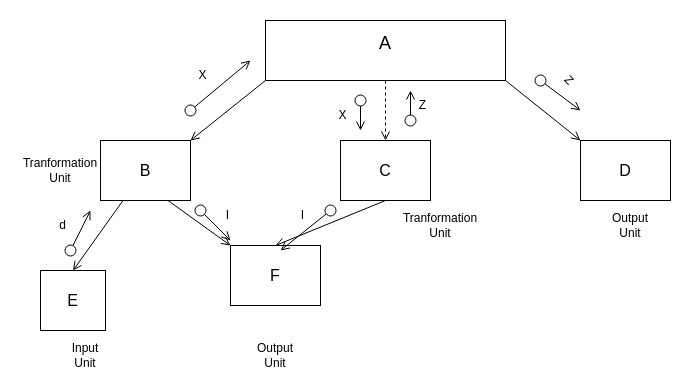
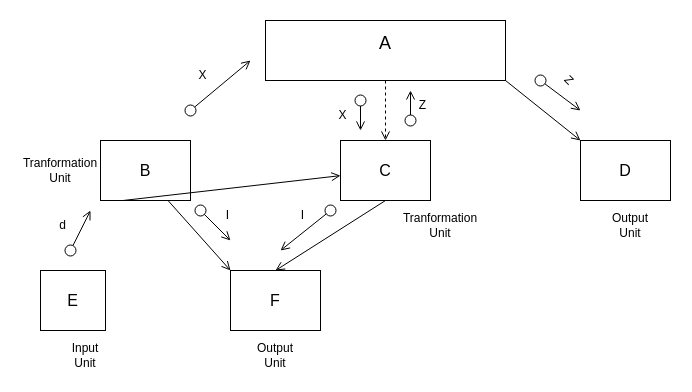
  <mxCell id="0" />
  <mxCell id="1" parent="0" />
  <mxCell id="2" value="&lt;span style=&quot;font-size: 18px;&quot;&gt;A&lt;/span&gt;&lt;br&gt;&lt;div&gt;&lt;br&gt;&lt;/div&gt;" style="rounded=0;whiteSpace=wrap;html=1;fillColor=none;" vertex="1" parent="1"><mxGeometry x="265" y="20" width="240" height="60" as="geometry" /></mxCell>
  <mxCell id="3" value="&lt;font style=&quot;font-size: 16px;&quot;&gt;D&lt;/font&gt;" style="rounded=0;whiteSpace=wrap;html=1;fillColor=none;" vertex="1" parent="1"><mxGeometry x="580" y="140" width="90" height="60" as="geometry" /></mxCell>
  <mxCell id="4" value="&lt;font style=&quot;font-size: 16px;&quot;&gt;C&lt;/font&gt;" style="rounded=0;whiteSpace=wrap;html=1;fillColor=none;" vertex="1" parent="1"><mxGeometry x="340" y="140" width="90" height="60" as="geometry" /></mxCell>
  <mxCell id="5" value="&lt;font style=&quot;font-size: 16px;&quot;&gt;B&lt;/font&gt;" style="rounded=0;whiteSpace=wrap;html=1;fillColor=none;" vertex="1" parent="1"><mxGeometry x="100" y="140" width="90" height="60" as="geometry" /></mxCell>
- <mxCell id="6" value="&lt;font style=&quot;font-size: 16px;&quot;&gt;F&lt;/font&gt;" style="rounded=0;whiteSpace=wrap;html=1;fillColor=none;" vertex="1" parent="1"><mxGeometry x="230" y="245" width="90" height="60" as="geometry" /></mxCell>
+ <mxCell id="6" value="&lt;font style=&quot;font-size: 16px;&quot;&gt;F&lt;/font&gt;" style="rounded=0;whiteSpace=wrap;html=1;fillColor=none;" vertex="1" parent="1"><mxGeometry x="230" y="270" width="90" height="60" as="geometry" /></mxCell>
  <mxCell id="7" value="&lt;font style=&quot;font-size: 16px;&quot;&gt;E&lt;/font&gt;" style="rounded=0;whiteSpace=wrap;html=1;fillColor=none;" vertex="1" parent="1"><mxGeometry x="40" y="270" width="65" height="60" as="geometry" /></mxCell>
  <mxCell id="8" value="" style="endArrow=open;endSize=7;html=1;rounded=0;exitX=0.5;exitY=1;exitDx=0;exitDy=0;entryX=0.5;entryY=0;entryDx=0;entryDy=0;dashed=1;" edge="1" parent="1" source="2" target="4"><mxGeometry width="160" relative="1" as="geometry"><mxPoint x="460" y="240" as="sourcePoint" /><mxPoint x="610" y="240" as="targetPoint" /></mxGeometry></mxCell>
  <mxCell id="9" value="" style="endArrow=open;endSize=7;html=1;rounded=0;exitX=1;exitY=1;exitDx=0;exitDy=0;entryX=0;entryY=0;entryDx=0;entryDy=0;" edge="1" parent="1" source="2" target="3"><mxGeometry width="160" relative="1" as="geometry"><mxPoint x="470" y="250" as="sourcePoint" /><mxPoint x="620" y="250" as="targetPoint" /></mxGeometry></mxCell>
- <mxCell id="10" value="" style="endArrow=open;endSize=7;html=1;rounded=0;exitX=0;exitY=1;exitDx=0;exitDy=0;entryX=1;entryY=0;entryDx=0;entryDy=0;" edge="1" parent="1" source="2" target="5"><mxGeometry width="160" relative="1" as="geometry"><mxPoint x="480" y="260" as="sourcePoint" /><mxPoint x="630" y="260" as="targetPoint" /></mxGeometry></mxCell>
  <mxCell id="11" value="" style="endArrow=open;endSize=7;html=1;rounded=0;exitX=0.5;exitY=1;exitDx=0;exitDy=0;entryX=0.5;entryY=0;entryDx=0;entryDy=0;" edge="1" parent="1" source="4" target="6"><mxGeometry width="160" relative="1" as="geometry"><mxPoint x="490" y="270" as="sourcePoint" /><mxPoint x="640" y="270" as="targetPoint" /></mxGeometry></mxCell>
  <mxCell id="12" value="" style="endArrow=open;endSize=7;html=1;rounded=0;exitX=0.75;exitY=1;exitDx=0;exitDy=0;entryX=0;entryY=0;entryDx=0;entryDy=0;" edge="1" parent="1" source="5" target="6"><mxGeometry width="160" relative="1" as="geometry"><mxPoint x="500" y="280" as="sourcePoint" /><mxPoint x="650" y="280" as="targetPoint" /></mxGeometry></mxCell>
- <mxCell id="13" value="" style="endArrow=open;endSize=7;html=1;rounded=0;exitX=0.25;exitY=1;exitDx=0;exitDy=0;entryX=0.5;entryY=0;entryDx=0;entryDy=0;" edge="1" parent="1" source="5" target="7"><mxGeometry width="160" relative="1" as="geometry"><mxPoint x="510" y="290" as="sourcePoint" /><mxPoint x="150" y="250" as="targetPoint" /></mxGeometry></mxCell>
+ <mxCell id="13" value="" style="endArrow=open;endSize=7;html=1;rounded=0;exitX=0.25;exitY=1;exitDx=0;exitDy=0;" edge="1" parent="1" source="5" target="4"><mxGeometry width="160" relative="1" as="geometry"><mxPoint x="510" y="290" as="sourcePoint" /><mxPoint x="150" y="250" as="targetPoint" /></mxGeometry></mxCell>
  <mxCell id="14" value="" style="html=1;verticalAlign=bottom;startArrow=oval;startFill=0;endArrow=open;startSize=11;endSize=7;curved=0;rounded=0;targetPerimeterSpacing=15;sourcePerimeterSpacing=19;jumpStyle=none;" edge="1" parent="1"><mxGeometry width="80" relative="1" as="geometry"><mxPoint x="190" y="110" as="sourcePoint" /><mxPoint x="250" y="60" as="targetPoint" /></mxGeometry></mxCell>
  <mxCell id="15" value="" style="html=1;verticalAlign=bottom;startArrow=oval;startFill=0;endArrow=open;startSize=11;endSize=7;curved=0;rounded=0;targetPerimeterSpacing=15;sourcePerimeterSpacing=19;jumpStyle=none;" edge="1" parent="1"><mxGeometry width="80" relative="1" as="geometry"><mxPoint x="70" y="250" as="sourcePoint" /><mxPoint x="90" y="210" as="targetPoint" /></mxGeometry></mxCell>
  <mxCell id="16" value="" style="html=1;verticalAlign=bottom;startArrow=oval;startFill=0;endArrow=open;startSize=11;endSize=7;curved=0;rounded=0;targetPerimeterSpacing=15;sourcePerimeterSpacing=19;jumpStyle=none;" edge="1" parent="1"><mxGeometry width="80" relative="1" as="geometry"><mxPoint x="200" y="210" as="sourcePoint" /><mxPoint x="230" y="240" as="targetPoint" /></mxGeometry></mxCell>
  <mxCell id="17" value="" style="html=1;verticalAlign=bottom;startArrow=oval;startFill=0;endArrow=open;startSize=11;endSize=7;curved=0;rounded=0;targetPerimeterSpacing=15;sourcePerimeterSpacing=19;jumpStyle=none;" edge="1" parent="1"><mxGeometry width="80" relative="1" as="geometry"><mxPoint x="330" y="210" as="sourcePoint" /><mxPoint x="280" y="250" as="targetPoint" /></mxGeometry></mxCell>
  <mxCell id="18" value="" style="html=1;verticalAlign=bottom;startArrow=oval;startFill=0;endArrow=open;startSize=11;endSize=7;curved=0;rounded=0;targetPerimeterSpacing=15;sourcePerimeterSpacing=19;jumpStyle=none;" edge="1" parent="1"><mxGeometry width="80" relative="1" as="geometry"><mxPoint x="540" y="80" as="sourcePoint" /><mxPoint x="580" y="110" as="targetPoint" /></mxGeometry></mxCell>
  <mxCell id="19" value="" style="html=1;verticalAlign=bottom;startArrow=oval;startFill=0;endArrow=open;startSize=11;endSize=7;curved=0;rounded=0;targetPerimeterSpacing=15;sourcePerimeterSpacing=19;jumpStyle=none;" edge="1" parent="1"><mxGeometry width="80" relative="1" as="geometry"><mxPoint x="410" y="120" as="sourcePoint" /><mxPoint x="410" y="90" as="targetPoint" /></mxGeometry></mxCell>
  <mxCell id="20" value="" style="html=1;verticalAlign=bottom;startArrow=oval;startFill=0;endArrow=open;startSize=11;endSize=7;curved=0;rounded=0;targetPerimeterSpacing=15;sourcePerimeterSpacing=19;jumpStyle=none;" edge="1" parent="1"><mxGeometry width="80" relative="1" as="geometry"><mxPoint x="360" y="100" as="sourcePoint" /><mxPoint x="360" y="130" as="targetPoint" /></mxGeometry></mxCell>
  <mxCell id="21" value="Z" style="text;html=1;align=center;verticalAlign=middle;whiteSpace=wrap;rounded=0;rotation=45;" vertex="1" parent="1"><mxGeometry x="550" y="70" width="37.9" height="20" as="geometry" /></mxCell>
  <mxCell id="22" value="Z" style="text;html=1;align=center;verticalAlign=middle;whiteSpace=wrap;rounded=0;" vertex="1" parent="1"><mxGeometry x="410" y="90" width="25" height="30" as="geometry" /></mxCell>
  <mxCell id="23" value="X" style="text;html=1;align=center;verticalAlign=middle;whiteSpace=wrap;rounded=0;" vertex="1" parent="1"><mxGeometry x="330" y="100" width="25" height="30" as="geometry" /></mxCell>
  <mxCell id="24" value="d" style="text;html=1;align=center;verticalAlign=middle;whiteSpace=wrap;rounded=0;" vertex="1" parent="1"><mxGeometry x="50" y="210" width="25" height="30" as="geometry" /></mxCell>
  <mxCell id="25" value="X" style="text;html=1;align=center;verticalAlign=middle;whiteSpace=wrap;rounded=0;" vertex="1" parent="1"><mxGeometry x="190" y="60" width="25" height="30" as="geometry" /></mxCell>
  <mxCell id="26" value="I" style="text;html=1;align=center;verticalAlign=middle;whiteSpace=wrap;rounded=0;" vertex="1" parent="1"><mxGeometry x="290" y="200" width="25" height="30" as="geometry" /></mxCell>
  <mxCell id="27" value="I" style="text;html=1;align=center;verticalAlign=middle;whiteSpace=wrap;rounded=0;" vertex="1" parent="1"><mxGeometry x="215" y="200" width="25" height="30" as="geometry" /></mxCell>
  <mxCell id="28" value="Output&lt;div&gt;U&lt;span style=&quot;color: rgba(0, 0, 0, 0); font-family: monospace; font-size: 0px; text-align: start; text-wrap: nowrap; background-color: initial;&quot;&gt;%3CmxGraphModel%3E%3Croot%3E%3CmxCell%20id%3D%220%22%2F%3E%3CmxCell%20id%3D%221%22%20parent%3D%220%22%2F%3E%3CmxCell%20id%3D%222%22%20value%3D%22I%22%20style%3D%22text%3Bhtml%3D1%3Balign%3Dcenter%3BverticalAlign%3Dmiddle%3BwhiteSpace%3Dwrap%3Brounded%3D0%3B%22%20vertex%3D%221%22%20parent%3D%221%22%3E%3CmxGeometry%20x%3D%22270%22%20y%3D%22260%22%20width%3D%2225%22%20height%3D%2230%22%20as%3D%22geometry%22%2F%3E%3C%2FmxCell%3E%3C%2Froot%3E%3C%2FmxGraphModel%3E&lt;/span&gt;&lt;span style=&quot;color: rgba(0, 0, 0, 0); font-family: monospace; font-size: 0px; text-align: start; text-wrap: nowrap; background-color: initial;&quot;&gt;%3CmxGraphModel%3E%3Croot%3E%3CmxCell%20id%3D%220%22%2F%3E%3CmxCell%20id%3D%221%22%20parent%3D%220%22%2F%3E%3CmxCell%20id%3D%222%22%20value%3D%22I%22%20style%3D%22text%3Bhtml%3D1%3Balign%3Dcenter%3BverticalAlign%3Dmiddle%3BwhiteSpace%3Dwrap%3Brounded%3D0%3B%22%20vertex%3D%221%22%20parent%3D%221%22%3E%3CmxGeometry%20x%3D%22270%22%20y%3D%22260%22%20width%3D%2225%22%20height%3D%2230%22%20as%3D%22geometry%22%2F%3E%3C%2FmxCell%3E%3C%2Froot%3E%3C%2FmxGraphModel%3E&lt;/span&gt;&lt;span style=&quot;background-color: initial;&quot;&gt;nit&lt;/span&gt;&lt;/div&gt;" style="text;html=1;align=center;verticalAlign=middle;whiteSpace=wrap;rounded=0;" vertex="1" parent="1"><mxGeometry x="600" y="210" width="60" height="30" as="geometry" /></mxCell>
  <mxCell id="29" value="Output&lt;div&gt;U&lt;span style=&quot;color: rgba(0, 0, 0, 0); font-family: monospace; font-size: 0px; text-align: start; text-wrap: nowrap; background-color: initial;&quot;&gt;%3CmxGraphModel%3E%3Croot%3E%3CmxCell%20id%3D%220%22%2F%3E%3CmxCell%20id%3D%221%22%20parent%3D%220%22%2F%3E%3CmxCell%20id%3D%222%22%20value%3D%22I%22%20style%3D%22text%3Bhtml%3D1%3Balign%3Dcenter%3BverticalAlign%3Dmiddle%3BwhiteSpace%3Dwrap%3Brounded%3D0%3B%22%20vertex%3D%221%22%20parent%3D%221%22%3E%3CmxGeometry%20x%3D%22270%22%20y%3D%22260%22%20width%3D%2225%22%20height%3D%2230%22%20as%3D%22geometry%22%2F%3E%3C%2FmxCell%3E%3C%2Froot%3E%3C%2FmxGraphModel%3E&lt;/span&gt;&lt;span style=&quot;color: rgba(0, 0, 0, 0); font-family: monospace; font-size: 0px; text-align: start; text-wrap: nowrap; background-color: initial;&quot;&gt;%3CmxGraphModel%3E%3Croot%3E%3CmxCell%20id%3D%220%22%2F%3E%3CmxCell%20id%3D%221%22%20parent%3D%220%22%2F%3E%3CmxCell%20id%3D%222%22%20value%3D%22I%22%20style%3D%22text%3Bhtml%3D1%3Balign%3Dcenter%3BverticalAlign%3Dmiddle%3BwhiteSpace%3Dwrap%3Brounded%3D0%3B%22%20vertex%3D%221%22%20parent%3D%221%22%3E%3CmxGeometry%20x%3D%22270%22%20y%3D%22260%22%20width%3D%2225%22%20height%3D%2230%22%20as%3D%22geometry%22%2F%3E%3C%2FmxCell%3E%3C%2Froot%3E%3C%2FmxGraphModel%3E&lt;/span&gt;&lt;span style=&quot;background-color: initial;&quot;&gt;nit&lt;/span&gt;&lt;/div&gt;" style="text;html=1;align=center;verticalAlign=middle;whiteSpace=wrap;rounded=0;" vertex="1" parent="1"><mxGeometry x="245" y="340" width="60" height="30" as="geometry" /></mxCell>
  <mxCell id="30" value="Input&lt;div&gt;U&lt;span style=&quot;color: rgba(0, 0, 0, 0); font-family: monospace; font-size: 0px; text-align: start; text-wrap: nowrap; background-color: initial;&quot;&gt;%3CmxGraphModel%3E%3Croot%3E%3CmxCell%20id%3D%220%22%2F%3E%3CmxCell%20id%3D%221%22%20parent%3D%220%22%2F%3E%3CmxCell%20id%3D%222%22%20value%3D%22I%22%20style%3D%22text%3Bhtml%3D1%3Balign%3Dcenter%3BverticalAlign%3Dmiddle%3BwhiteSpace%3Dwrap%3Brounded%3D0%3B%22%20vertex%3D%221%22%20parent%3D%221%22%3E%3CmxGeometry%20x%3D%22270%22%20y%3D%22260%22%20width%3D%2225%22%20height%3D%2230%22%20as%3D%22geometry%22%2F%3E%3C%2FmxCell%3E%3C%2Froot%3E%3C%2FmxGraphModel%3E&lt;/span&gt;&lt;span style=&quot;color: rgba(0, 0, 0, 0); font-family: monospace; font-size: 0px; text-align: start; text-wrap: nowrap; background-color: initial;&quot;&gt;%3CmxGraphModel%3E%3Croot%3E%3CmxCell%20id%3D%220%22%2F%3E%3CmxCell%20id%3D%221%22%20parent%3D%220%22%2F%3E%3CmxCell%20id%3D%222%22%20value%3D%22I%22%20style%3D%22text%3Bhtml%3D1%3Balign%3Dcenter%3BverticalAlign%3Dmiddle%3BwhiteSpace%3Dwrap%3Brounded%3D0%3B%22%20vertex%3D%221%22%20parent%3D%221%22%3E%3CmxGeometry%20x%3D%22270%22%20y%3D%22260%22%20width%3D%2225%22%20height%3D%2230%22%20as%3D%22geometry%22%2F%3E%3C%2FmxCell%3E%3C%2Froot%3E%3C%2FmxGraphModel%3E&lt;/span&gt;&lt;span style=&quot;background-color: initial;&quot;&gt;nit&lt;/span&gt;&lt;/div&gt;" style="text;html=1;align=center;verticalAlign=middle;whiteSpace=wrap;rounded=0;" vertex="1" parent="1"><mxGeometry x="55" y="340" width="60" height="30" as="geometry" /></mxCell>
  <mxCell id="31" value="&lt;div&gt;Tranformation&lt;/div&gt;&lt;div&gt;U&lt;span style=&quot;color: rgba(0, 0, 0, 0); font-family: monospace; font-size: 0px; text-align: start; text-wrap: nowrap; background-color: initial;&quot;&gt;%3CmxGraphModel%3E%3Croot%3E%3CmxCell%20id%3D%220%22%2F%3E%3CmxCell%20id%3D%221%22%20parent%3D%220%22%2F%3E%3CmxCell%20id%3D%222%22%20value%3D%22I%22%20style%3D%22text%3Bhtml%3D1%3Balign%3Dcenter%3BverticalAlign%3Dmiddle%3BwhiteSpace%3Dwrap%3Brounded%3D0%3B%22%20vertex%3D%221%22%20parent%3D%221%22%3E%3CmxGeometry%20x%3D%22270%22%20y%3D%22260%22%20width%3D%2225%22%20height%3D%2230%22%20as%3D%22geometry%22%2F%3E%3C%2FmxCell%3E%3C%2Froot%3E%3C%2FmxGraphModel%3E&lt;/span&gt;&lt;span style=&quot;color: rgba(0, 0, 0, 0); font-family: monospace; font-size: 0px; text-align: start; text-wrap: nowrap; background-color: initial;&quot;&gt;%3CmxGraphModel%3E%3Croot%3E%3CmxCell%20id%3D%220%22%2F%3E%3CmxCell%20id%3D%221%22%20parent%3D%220%22%2F%3E%3CmxCell%20id%3D%222%22%20value%3D%22I%22%20style%3D%22text%3Bhtml%3D1%3Balign%3Dcenter%3BverticalAlign%3Dmiddle%3BwhiteSpace%3Dwrap%3Brounded%3D0%3B%22%20vertex%3D%221%22%20parent%3D%221%22%3E%3CmxGeometry%20x%3D%22270%22%20y%3D%22260%22%20width%3D%2225%22%20height%3D%2230%22%20as%3D%22geometry%22%2F%3E%3C%2FmxCell%3E%3C%2Froot%3E%3C%2FmxGraphModel%3E&lt;/span&gt;&lt;span style=&quot;background-color: initial;&quot;&gt;nit&lt;/span&gt;&lt;/div&gt;" style="text;html=1;align=center;verticalAlign=middle;whiteSpace=wrap;rounded=0;" vertex="1" parent="1"><mxGeometry x="400" y="210" width="80" height="30" as="geometry" /></mxCell>
  <mxCell id="32" value="&lt;div&gt;Tranformation&lt;/div&gt;&lt;div&gt;U&lt;span style=&quot;color: rgba(0, 0, 0, 0); font-family: monospace; font-size: 0px; text-align: start; text-wrap: nowrap; background-color: initial;&quot;&gt;%3CmxGraphModel%3E%3Croot%3E%3CmxCell%20id%3D%220%22%2F%3E%3CmxCell%20id%3D%221%22%20parent%3D%220%22%2F%3E%3CmxCell%20id%3D%222%22%20value%3D%22I%22%20style%3D%22text%3Bhtml%3D1%3Balign%3Dcenter%3BverticalAlign%3Dmiddle%3BwhiteSpace%3Dwrap%3Brounded%3D0%3B%22%20vertex%3D%221%22%20parent%3D%221%22%3E%3CmxGeometry%20x%3D%22270%22%20y%3D%22260%22%20width%3D%2225%22%20height%3D%2230%22%20as%3D%22geometry%22%2F%3E%3C%2FmxCell%3E%3C%2Froot%3E%3C%2FmxGraphModel%3E&lt;/span&gt;&lt;span style=&quot;color: rgba(0, 0, 0, 0); font-family: monospace; font-size: 0px; text-align: start; text-wrap: nowrap; background-color: initial;&quot;&gt;%3CmxGraphModel%3E%3Croot%3E%3CmxCell%20id%3D%220%22%2F%3E%3CmxCell%20id%3D%221%22%20parent%3D%220%22%2F%3E%3CmxCell%20id%3D%222%22%20value%3D%22I%22%20style%3D%22text%3Bhtml%3D1%3Balign%3Dcenter%3BverticalAlign%3Dmiddle%3BwhiteSpace%3Dwrap%3Brounded%3D0%3B%22%20vertex%3D%221%22%20parent%3D%221%22%3E%3CmxGeometry%20x%3D%22270%22%20y%3D%22260%22%20width%3D%2225%22%20height%3D%2230%22%20as%3D%22geometry%22%2F%3E%3C%2FmxCell%3E%3C%2Froot%3E%3C%2FmxGraphModel%3E&lt;/span&gt;&lt;span style=&quot;background-color: initial;&quot;&gt;nit&lt;/span&gt;&lt;/div&gt;" style="text;html=1;align=center;verticalAlign=middle;whiteSpace=wrap;rounded=0;" vertex="1" parent="1"><mxGeometry x="20" y="155" width="80" height="30" as="geometry" /></mxCell>
